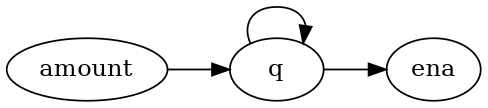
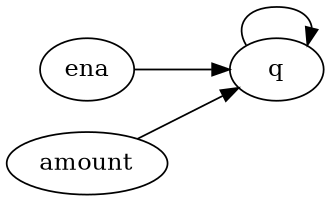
  digraph {
    rankdir=LR
    q
    ena
    amount
    q -> q [weight=5.0]
-   q -> ena [weight=8.0]
+   ena -> q [weight=8.0]
    amount -> q [weight=4.0]
  }
